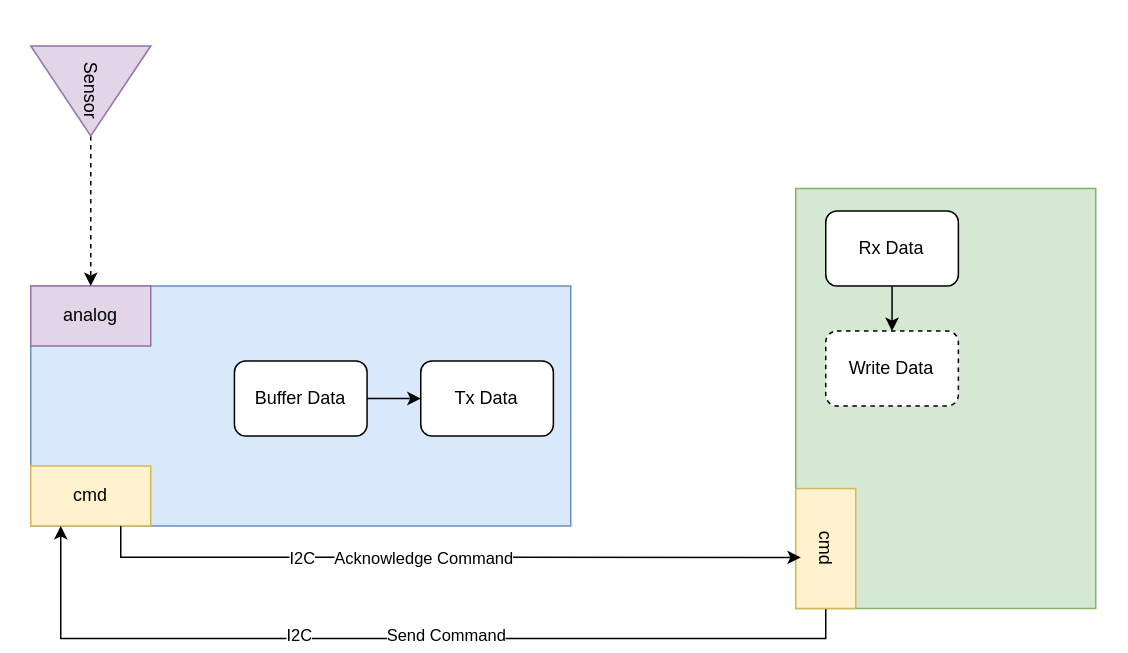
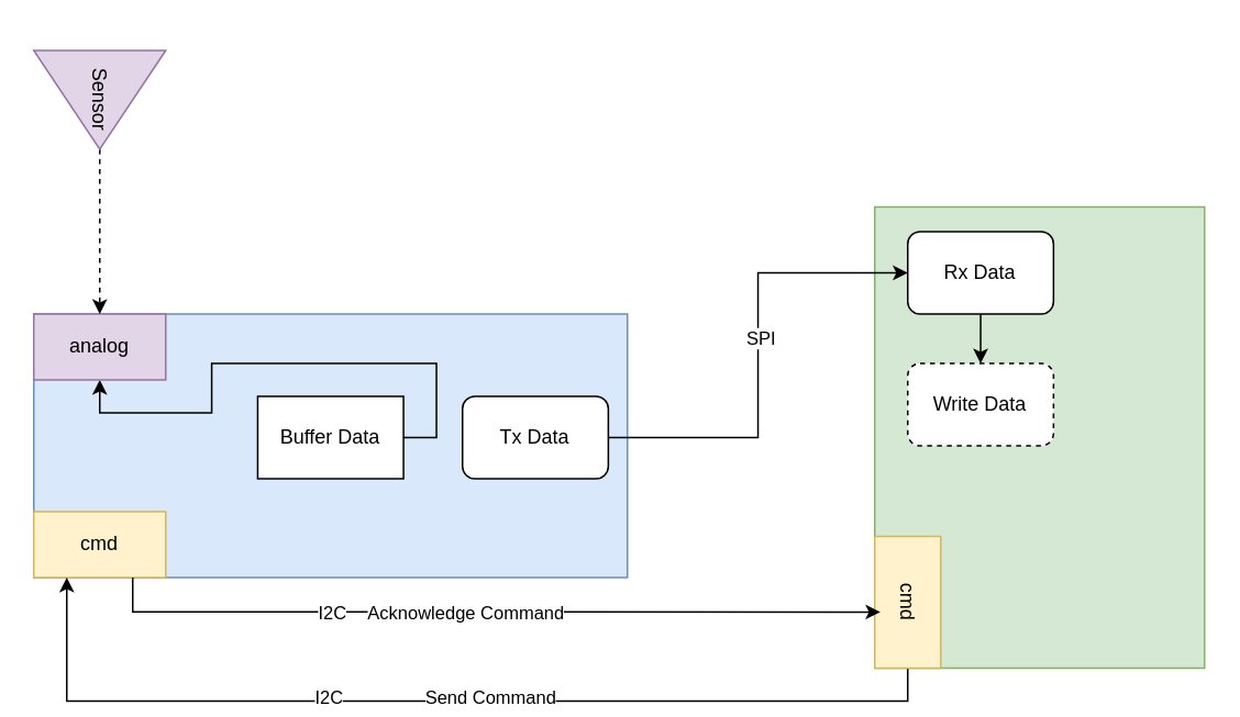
  <mxCell id="0" />
  <mxCell id="1" parent="0" />
  <mxCell id="2" value="" style="rounded=0;whiteSpace=wrap;html=1;fillColor=#d5e8d4;strokeColor=#82b366;" vertex="1" parent="1"><mxGeometry x="530" y="125" width="200" height="280" as="geometry" /></mxCell>
  <mxCell id="3" value="" style="rounded=0;whiteSpace=wrap;html=1;fillColor=#dae8fc;strokeColor=#6c8ebf;" vertex="1" parent="1"><mxGeometry x="20" y="190" width="360" height="160" as="geometry" /></mxCell>
+ <mxCell id="4" style="edgeStyle=orthogonalEdgeStyle;rounded=0;orthogonalLoop=1;jettySize=auto;html=1;exitX=1;exitY=0.5;exitDx=0;exitDy=0;entryX=0;entryY=0.5;entryDx=0;entryDy=0;" edge="1" parent="1" source="20" target="7"><mxGeometry relative="1" as="geometry" /></mxCell>
+ <mxCell id="5" value="SPI" style="edgeLabel;html=1;align=center;verticalAlign=middle;resizable=0;points=[];" vertex="1" connectable="0" parent="4"><mxGeometry x="0.072" y="-1" relative="1" as="geometry"><mxPoint as="offset" /></mxGeometry></mxCell>
  <mxCell id="6" style="edgeStyle=orthogonalEdgeStyle;rounded=0;orthogonalLoop=1;jettySize=auto;html=1;exitX=0.5;exitY=1;exitDx=0;exitDy=0;" edge="1" parent="1" source="7" target="8"><mxGeometry relative="1" as="geometry" /></mxCell>
  <mxCell id="7" value="Rx Data" style="rounded=1;whiteSpace=wrap;html=1;" vertex="1" parent="1"><mxGeometry x="549.999" y="140" width="88.421" height="50" as="geometry" /></mxCell>
  <mxCell id="8" value="Write Data" style="rounded=1;whiteSpace=wrap;html=1;dashed=1;" vertex="1" parent="1"><mxGeometry x="549.999" y="220" width="88.421" height="50" as="geometry" /></mxCell>
  <mxCell id="9" value="cmd" style="rounded=0;whiteSpace=wrap;html=1;fillColor=#fff2cc;strokeColor=#d6b656;" vertex="1" parent="1"><mxGeometry x="20" y="310" width="80" height="40" as="geometry" /></mxCell>
  <mxCell id="10" style="edgeStyle=orthogonalEdgeStyle;rounded=0;orthogonalLoop=1;jettySize=auto;html=1;exitX=1;exitY=0.5;exitDx=0;exitDy=0;entryX=0.25;entryY=1;entryDx=0;entryDy=0;" edge="1" parent="1" source="13" target="9"><mxGeometry relative="1" as="geometry" /></mxCell>
  <mxCell id="11" value="Send Command" style="edgeLabel;html=1;align=center;verticalAlign=middle;resizable=0;points=[];" vertex="1" connectable="0" parent="10"><mxGeometry x="-0.093" y="-3" relative="1" as="geometry"><mxPoint as="offset" /></mxGeometry></mxCell>
  <mxCell id="12" value="I2C" style="edgeLabel;html=1;align=center;verticalAlign=middle;resizable=0;points=[];" vertex="1" connectable="0" parent="10"><mxGeometry x="0.229" y="-3" relative="1" as="geometry"><mxPoint as="offset" /></mxGeometry></mxCell>
  <mxCell id="13" value="cmd" style="rounded=0;whiteSpace=wrap;html=1;rotation=90;fillColor=#fff2cc;strokeColor=#d6b656;" vertex="1" parent="1"><mxGeometry x="510" y="345" width="80" height="40" as="geometry" /></mxCell>
  <mxCell id="14" style="edgeStyle=orthogonalEdgeStyle;rounded=0;orthogonalLoop=1;jettySize=auto;html=1;exitX=0.75;exitY=1;exitDx=0;exitDy=0;entryX=0.574;entryY=0.914;entryDx=0;entryDy=0;entryPerimeter=0;" edge="1" parent="1" source="9" target="13"><mxGeometry relative="1" as="geometry" /></mxCell>
  <mxCell id="15" value="Acknowledge Command" style="edgeLabel;html=1;align=center;verticalAlign=middle;resizable=0;points=[];" vertex="1" connectable="0" parent="14"><mxGeometry x="-0.063" y="-1" relative="1" as="geometry"><mxPoint as="offset" /></mxGeometry></mxCell>
  <mxCell id="16" value="I2C" style="edgeLabel;html=1;align=center;verticalAlign=middle;resizable=0;points=[];" vertex="1" connectable="0" parent="14"><mxGeometry x="-0.406" y="-1" relative="1" as="geometry"><mxPoint as="offset" /></mxGeometry></mxCell>
  <mxCell id="17" value="" style="group" vertex="1" connectable="0" parent="1"><mxGeometry x="30" y="240" width="338.42" height="50" as="geometry" /></mxCell>
- <mxCell id="18" style="edgeStyle=orthogonalEdgeStyle;rounded=0;orthogonalLoop=1;jettySize=auto;html=1;exitX=1;exitY=0.5;exitDx=0;exitDy=0;entryX=0;entryY=0.5;entryDx=0;entryDy=0;" edge="1" parent="17" source="19" target="20"><mxGeometry relative="1" as="geometry" /></mxCell>
- <mxCell id="19" value="Buffer Data" style="rounded=1;whiteSpace=wrap;html=1;" vertex="1" parent="17"><mxGeometry x="125.789" width="88.421" height="50" as="geometry" /></mxCell>
+ <mxCell id="18" style="edgeStyle=orthogonalEdgeStyle;rounded=0;orthogonalLoop=1;jettySize=auto;html=1;exitX=1;exitY=0.5;exitDx=0;exitDy=0;" edge="1" parent="17" source="19" target="21"><mxGeometry relative="1" as="geometry" /></mxCell>
+ <mxCell id="19" value="Buffer Data" style="whiteSpace=wrap;html=1;rounded=0;" vertex="1" parent="17"><mxGeometry x="125.789" width="88.421" height="50" as="geometry" /></mxCell>
  <mxCell id="20" value="Tx Data" style="rounded=1;whiteSpace=wrap;html=1;" vertex="1" parent="17"><mxGeometry x="249.999" width="88.421" height="50" as="geometry" /></mxCell>
  <mxCell id="21" value="analog" style="rounded=0;whiteSpace=wrap;html=1;fillColor=#e1d5e7;strokeColor=#9673a6;" vertex="1" parent="1"><mxGeometry x="20" y="190" width="80" height="40" as="geometry" /></mxCell>
  <mxCell id="22" value="" style="edgeStyle=orthogonalEdgeStyle;rounded=0;orthogonalLoop=1;jettySize=auto;html=1;dashed=1;" edge="1" parent="1" source="23" target="21"><mxGeometry relative="1" as="geometry" /></mxCell>
  <mxCell id="23" value="Sensor" style="triangle;whiteSpace=wrap;html=1;rotation=90;fillColor=#e1d5e7;strokeColor=#9673a6;" vertex="1" parent="1"><mxGeometry x="30" y="20" width="60" height="80" as="geometry" /></mxCell>
